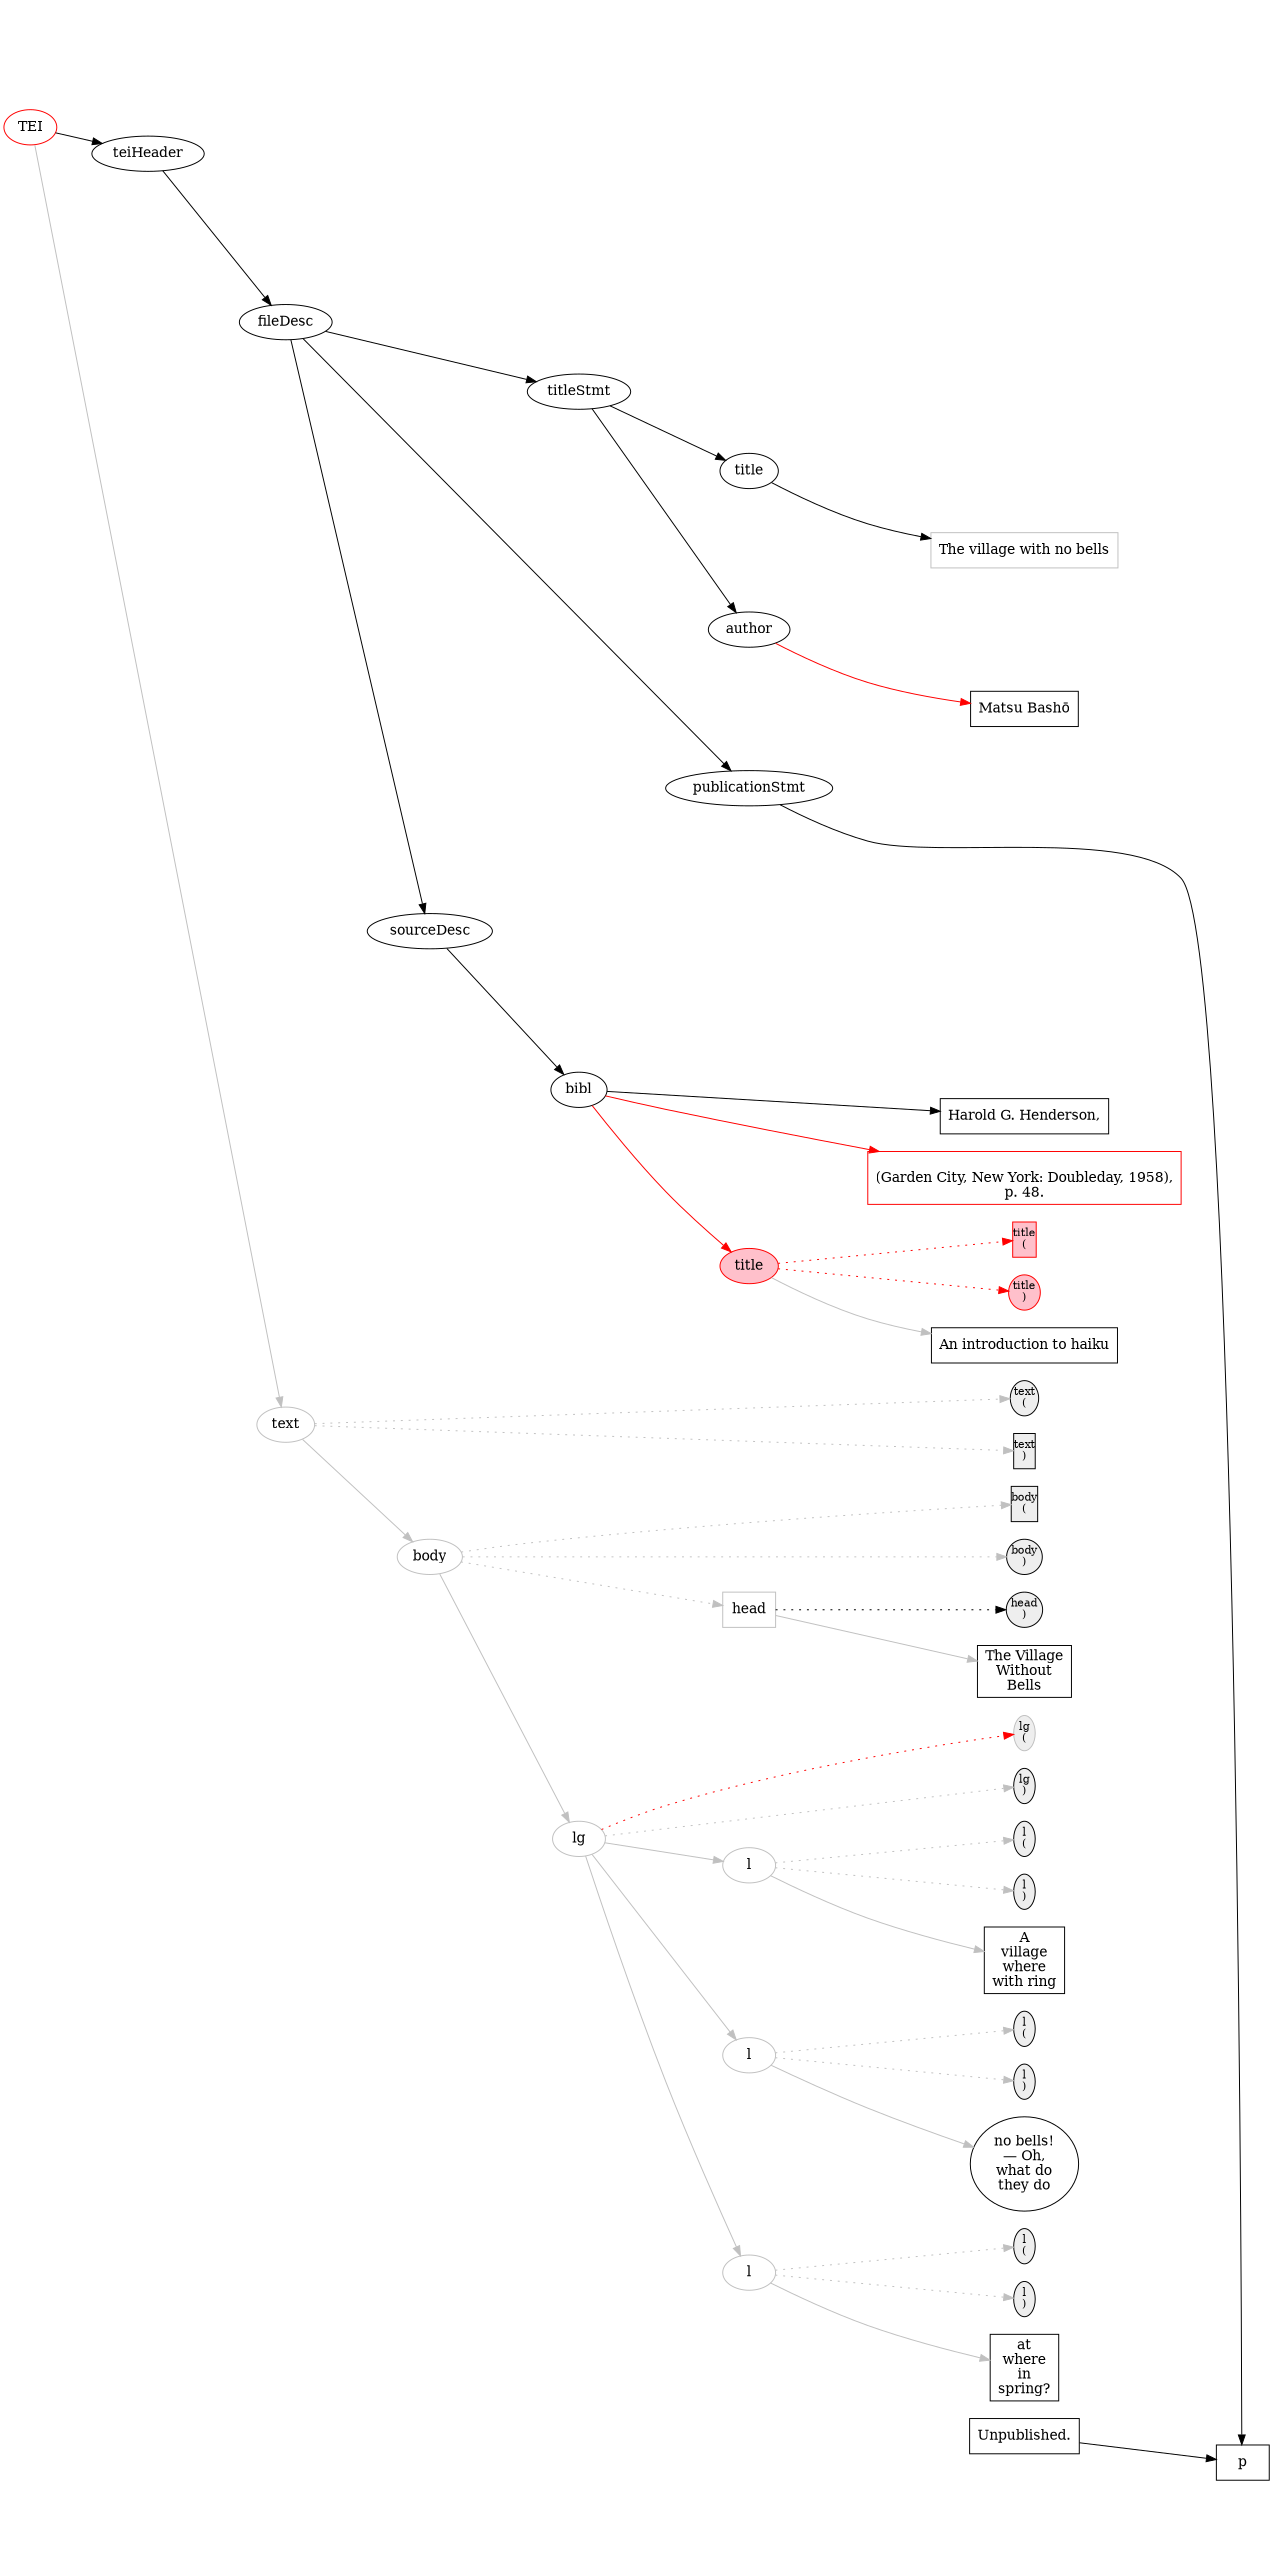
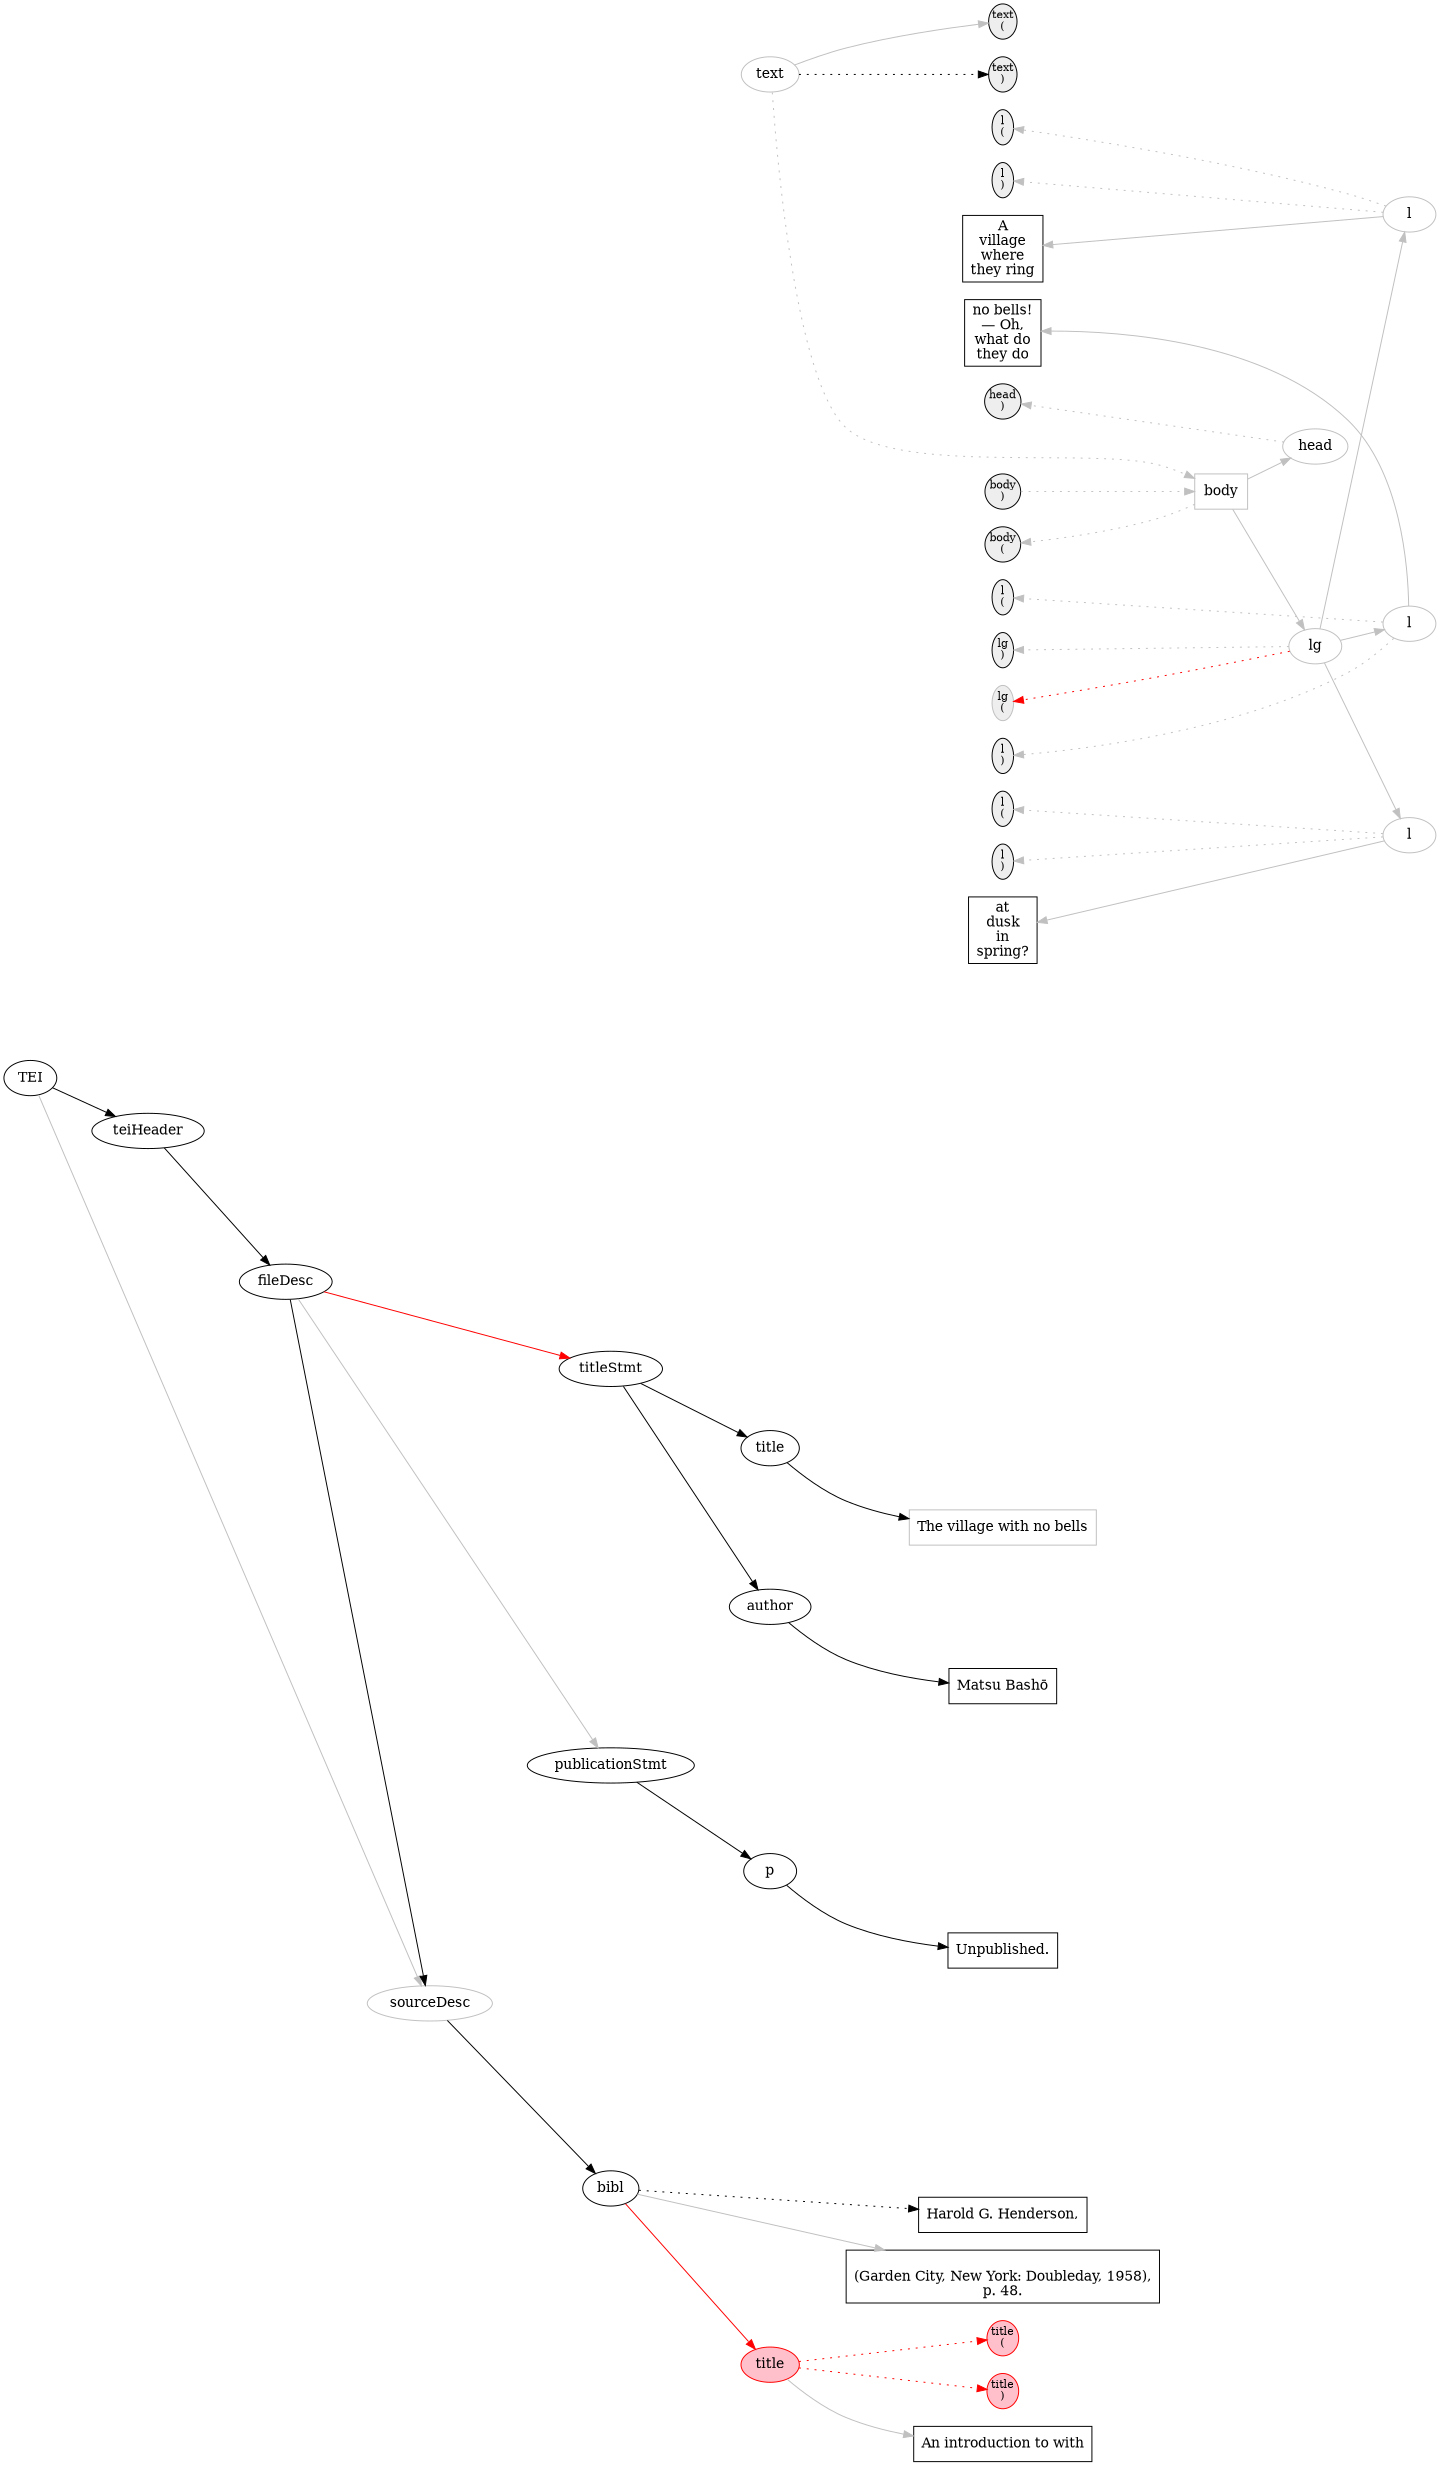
  digraph {
    rankdir=LR
    node [color=black fillcolor="#EEEEEE" fontsize=11 margin=0 ordering=out shape=ellipse]
    edge [color=black style=solid]
    n1 [color=transparent label="TEI\n(" style=invis width=0.3]
    n2 [color=transparent label="TEI\n)" style=invis width=0.3]
    n3 [color=transparent label="teiHeader\n(" style=invis width=0.3]
    n4 [color=transparent label="teiHeader\n)" style=invis width=0.3]
    n5 [color=transparent label="fileDesc\n(" style=invis width=0.3]
    n6 [color=transparent label="fileDesc\n)" style=invis width=0.3]
    n7 [color=transparent label="titleStmt\n(" style=invis width=0.3]
    n8 [color=transparent label="titleStmt\n)" style=invis width=0.3]
    n9 [color=transparent label="title\n(" style=invis width=0.3]
    n10 [color=transparent label="title\n)" style=invis width=0.3]
    n11 [color=gray label="The village with no bells" shape=box fillcolor="" fontsize="" margin=""]
    n12 [color=transparent label="author\n(" style=invis width=0.3]
    n13 [color=transparent label="author\n)" style=invis width=0.3]
    n14 [label="Matsu Bashō" shape=box fillcolor="" fontsize="" margin=""]
    n15 [color=transparent label="publicationStmt\n(" style=invis width=0.3]
    n16 [color=transparent label="publicationStmt\n)" style=invis width=0.3]
    n17 [color=transparent label="p\n(" style=invis width=0.3]
    n18 [color=transparent label="p\n)" style=invis width=0.3]
    n19 [label="Unpublished." shape=box fillcolor="" fontsize="" margin=""]
    n20 [color=transparent label="sourceDesc\n(" style=invis width=0.3]
    n21 [color=transparent label="sourceDesc\n)" style=invis width=0.3]
    n22 [color=transparent label="bibl\n(" style=invis width=0.3]
    n23 [color=transparent label="bibl\n)" style=invis width=0.3]
    n24 [label="Harold G. Henderson,\n" shape=box fillcolor="" fontsize="" margin=""]
-   n25 [color=red fillcolor=pink label="title\n(" shape=box style=filled width=0.3]
+   n25 [color=red fillcolor=pink label="title\n(" style=filled width=0.3]
    n26 [color=red fillcolor=pink label="title\n)" style=filled width=0.3]
-   n27 [label="An introduction to haiku" shape=box fillcolor="" fontsize="" margin=""]
-   n28 [color=red label="\n(Garden City, New York: Doubleday, 1958),\np. 48." shape=box fillcolor="" fontsize="" margin=""]
+   n27 [label="An introduction to with" shape=box fillcolor="" fontsize="" margin=""]
+   n28 [label="\n(Garden City, New York: Doubleday, 1958),\np. 48." shape=box fillcolor="" fontsize="" margin=""]
    n29 [label="text\n(" style=filled width=0.3]
-   n30 [label="text\n)" shape=box style=filled width=0.3]
-   n31 [label="body\n(" shape=box style=filled width=0.3]
+   n30 [label="text\n)" style=filled width=0.3]
+   n31 [label="body\n(" style=filled width=0.3]
    n32 [label="body\n)" style=filled width=0.3]
    n33 [label="head\n)" style=filled width=0.3]
-   n34 [label="The Village\nWithout\nBells" shape=box fillcolor="" fontsize="" margin=""]
    n35 [color=gray label="lg\n(" style=filled width=0.3]
    n36 [label="lg\n)" style=filled width=0.3]
    n37 [label="l\n(" style=filled width=0.3]
    n38 [label="l\n)" style=filled width=0.3]
-   n39 [label="A\nvillage\nwhere\nwith ring" shape=box fillcolor="" fontsize="" margin=""]
+   n39 [label="A\nvillage\nwhere\nthey ring" shape=box fillcolor="" fontsize="" margin=""]
    n40 [label="l\n(" style=filled width=0.3]
    n41 [label="l\n)" style=filled width=0.3]
-   n42 [label="no bells!\n— Oh,\nwhat do\nthey do" fillcolor="" fontsize="" margin=""]
+   n42 [label="no bells!\n— Oh,\nwhat do\nthey do" shape=box fillcolor="" fontsize="" margin=""]
    n43 [label="l\n(" style=filled width=0.3]
    n44 [label="l\n)" style=filled width=0.3]
-   n45 [label="at\nwhere\nin\nspring?" shape=box fillcolor="" fontsize="" margin=""]
-   n46 [color=red label=TEI shape=oval fillcolor="" fontsize="" margin=""]
+   n45 [label="at\ndusk\nin\nspring?" shape=box fillcolor="" fontsize="" margin=""]
+   n46 [label=TEI shape=oval fillcolor="" fontsize="" margin=""]
    n47 [label=teiHeader shape=oval fillcolor="" fontsize="" margin=""]
    n48 [color=gray label=text shape=oval fillcolor="" fontsize="" margin=""]
    n49 [label=fileDesc shape=oval fillcolor="" fontsize="" margin=""]
-   n50 [color=gray label=body shape=oval fillcolor="" fontsize="" margin=""]
+   n50 [color=gray label=body shape=box fillcolor="" fontsize="" margin=""]
    n51 [label=titleStmt shape=oval fillcolor="" fontsize="" margin=""]
    n52 [label=publicationStmt shape=oval fillcolor="" fontsize="" margin=""]
-   n53 [label=sourceDesc shape=oval fillcolor="" fontsize="" margin=""]
+   n53 [color=gray label=sourceDesc shape=oval fillcolor="" fontsize="" margin=""]
    n54 [label=title shape=oval fillcolor="" fontsize="" margin=""]
    n55 [label=author shape=oval fillcolor="" fontsize="" margin=""]
-   n56 [label=p shape=box fillcolor="" fontsize="" margin=""]
+   n56 [label=p shape=oval fillcolor="" fontsize="" margin=""]
    n57 [label=bibl shape=oval fillcolor="" fontsize="" margin=""]
    n58 [color=red fillcolor=pink label=title shape=oval style=filled fontsize="" margin=""]
-   n59 [color=gray label=head shape=box fillcolor="" fontsize="" margin=""]
+   n59 [color=gray label=head shape=oval fillcolor="" fontsize="" margin=""]
    n60 [color=gray label=lg shape=oval fillcolor="" fontsize="" margin=""]
    n61 [color=gray label=l shape=oval fillcolor="" fontsize="" margin=""]
    n62 [color=gray label=l shape=oval fillcolor="" fontsize="" margin=""]
    n63 [color=gray label=l shape=oval fillcolor="" fontsize="" margin=""]
    subgraph sub_1 {
      rank=same
      n1
      n2
      n3
      n4
      n5
      n6
      n7
      n8
      n9
      n10
      n11
      n12
      n13
      n14
      n15
      n16
      n17
      n18
      n19
      n20
      n21
      n22
      n23
      n24
      n25
      n26
      n27
      n28
      n29
      n30
      n31
      n32
      n33
-     n34
      n35
      n36
      n37
      n38
      n39
      n40
      n41
      n42
      n43
      n44
      n45
    }
    n46 -> n1 [arrowhead=none style=invis]
    n46 -> n2 [arrowhead=none style=invis]
    n46 -> n47
-   n46 -> n48 [color=gray]
+   n46 -> n53 [color=gray]
    n47 -> n3 [arrowhead=none style=invis]
    n47 -> n4 [arrowhead=none style=invis]
    n47 -> n49
-   n48 -> n29 [color=gray style=dotted]
-   n48 -> n30 [color=gray style=dotted]
-   n48 -> n50 [color=gray]
+   n48 -> n29 [color=gray]
+   n48 -> n30 [style=dotted]
+   n48 -> n50 [color=gray style=dotted]
    n49 -> n5 [arrowhead=none style=invis]
    n49 -> n6 [arrowhead=none style=invis]
-   n49 -> n51
-   n49 -> n52
+   n49 -> n51 [color=red]
+   n49 -> n52 [color=gray]
    n49 -> n53
    n50 -> n31 [color=gray style=dotted]
-   n50 -> n32 [color=gray style=dotted]
-   n50 -> n59 [color=gray style=dotted]
+   n32 -> n50 [color=gray style=dotted]
+   n50 -> n59 [color=gray]
    n50 -> n60 [color=gray]
    n51 -> n7 [arrowhead=none style=invis]
    n51 -> n8 [arrowhead=none style=invis]
    n51 -> n54
    n51 -> n55
    n52 -> n15 [arrowhead=none style=invis]
    n52 -> n16 [arrowhead=none style=invis]
    n52 -> n56
    n53 -> n20 [arrowhead=none style=invis]
    n53 -> n21 [arrowhead=none style=invis]
    n53 -> n57
    n54 -> n9 [arrowhead=none style=invis]
    n54 -> n10 [arrowhead=none style=invis]
    n54 -> n11
    n55 -> n12 [arrowhead=none style=invis]
    n55 -> n13 [arrowhead=none style=invis]
-   n55 -> n14 [color=red]
+   n55 -> n14
    n56 -> n17 [arrowhead=none style=invis]
    n56 -> n18 [arrowhead=none style=invis]
-   n19 -> n56
+   n56 -> n19
    n57 -> n22 [arrowhead=none style=invis]
    n57 -> n23 [arrowhead=none style=invis]
-   n57 -> n24
-   n57 -> n28 [color=red]
+   n57 -> n24 [style=dotted]
+   n57 -> n28 [color=gray]
    n57 -> n58 [color=red]
    n58 -> n25 [color=red style=dotted]
    n58 -> n26 [color=red style=dotted]
    n58 -> n27 [color=gray]
-   n59 -> n33 [style=dotted]
-   n59 -> n34 [color=gray]
+   n59 -> n33 [color=gray style=dotted]
    n60 -> n35 [color=red style=dotted]
    n60 -> n36 [color=gray style=dotted]
    n60 -> n61 [color=gray]
    n60 -> n62 [color=gray]
    n60 -> n63 [color=gray]
    n61 -> n37 [color=gray style=dotted]
    n61 -> n38 [color=gray style=dotted]
    n61 -> n39 [color=gray]
    n62 -> n40 [color=gray style=dotted]
    n62 -> n41 [color=gray style=dotted]
    n62 -> n42 [color=gray]
    n63 -> n43 [color=gray style=dotted]
    n63 -> n44 [color=gray style=dotted]
    n63 -> n45 [color=gray]
  }
